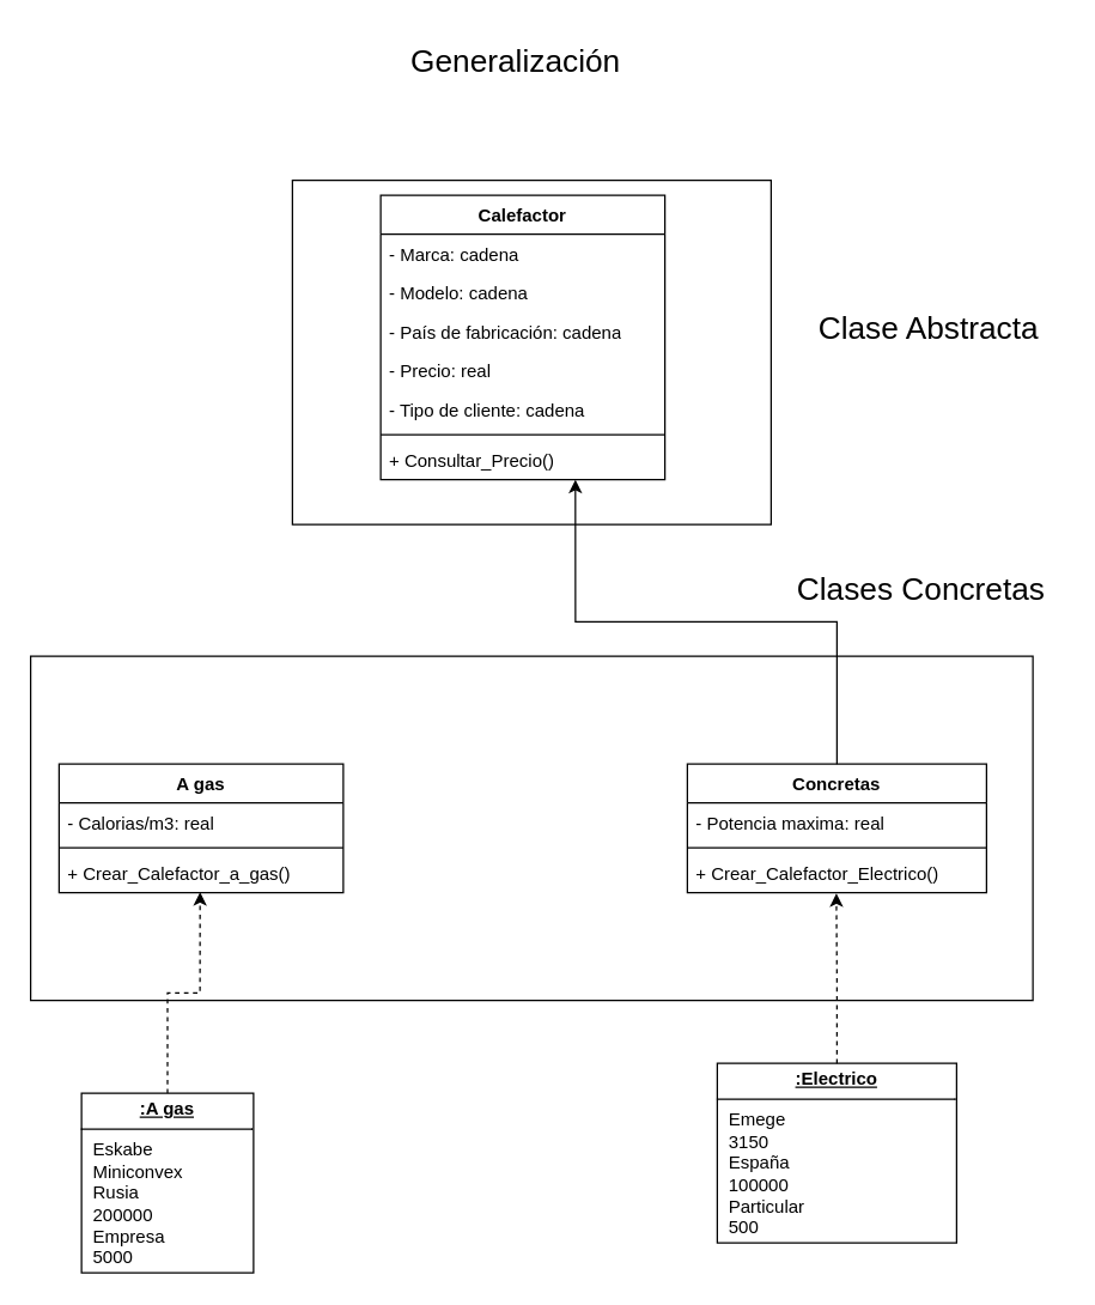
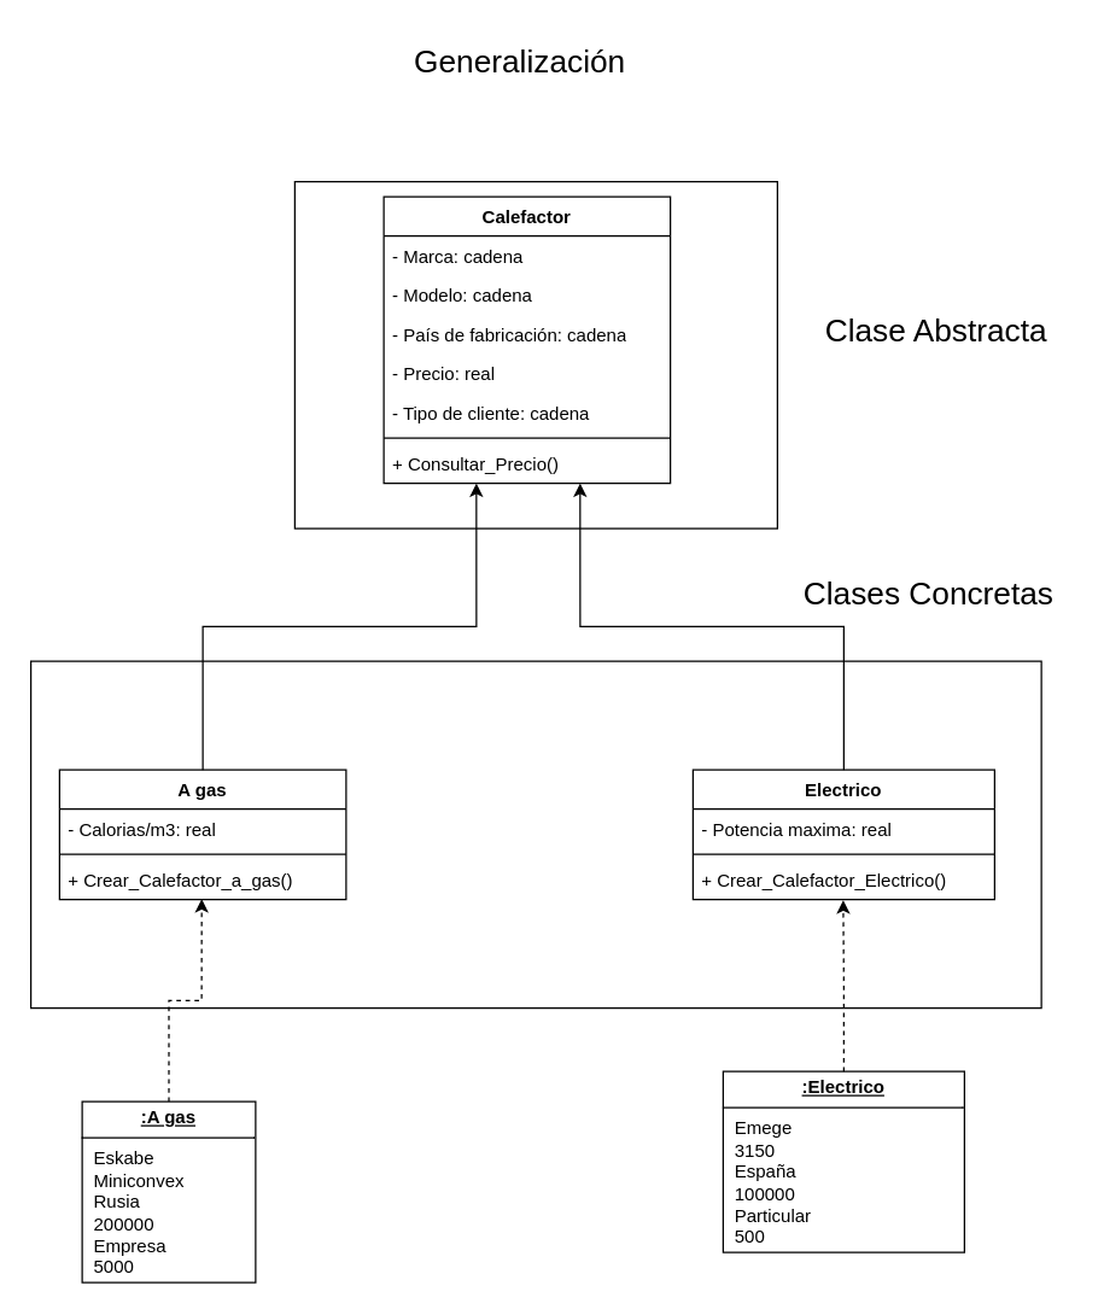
  <mxCell id="0" />
  <mxCell id="1" parent="0" />
  <mxCell id="2" value="A gas" style="swimlane;fontStyle=1;align=center;verticalAlign=top;childLayout=stackLayout;horizontal=1;startSize=26;horizontalStack=0;resizeParent=1;resizeParentMax=0;resizeLast=0;collapsible=1;marginBottom=0;whiteSpace=wrap;html=1;" vertex="1" parent="1"><mxGeometry x="39" y="510" width="190" height="86" as="geometry" /></mxCell>
  <mxCell id="3" value="- Calorias/m3: real" style="text;strokeColor=none;fillColor=none;align=left;verticalAlign=top;spacingLeft=4;spacingRight=4;overflow=hidden;rotatable=0;points=[[0,0.5],[1,0.5]];portConstraint=eastwest;whiteSpace=wrap;html=1;" vertex="1" parent="2"><mxGeometry y="26" width="190" height="26" as="geometry" /></mxCell>
  <mxCell id="4" value="" style="line;strokeWidth=1;fillColor=none;align=left;verticalAlign=middle;spacingTop=-1;spacingLeft=3;spacingRight=3;rotatable=0;labelPosition=right;points=[];portConstraint=eastwest;strokeColor=inherit;" vertex="1" parent="2"><mxGeometry y="52" width="190" height="8" as="geometry" /></mxCell>
  <mxCell id="5" value="+ Crear_Calefactor_a_gas()" style="text;strokeColor=none;fillColor=none;align=left;verticalAlign=top;spacingLeft=4;spacingRight=4;overflow=hidden;rotatable=0;points=[[0,0.5],[1,0.5]];portConstraint=eastwest;whiteSpace=wrap;html=1;" vertex="1" parent="2"><mxGeometry y="60" width="190" height="26" as="geometry" /></mxCell>
- <mxCell id="6" value="Concretas" style="swimlane;fontStyle=1;align=center;verticalAlign=top;childLayout=stackLayout;horizontal=1;startSize=26;horizontalStack=0;resizeParent=1;resizeParentMax=0;resizeLast=0;collapsible=1;marginBottom=0;whiteSpace=wrap;html=1;" vertex="1" parent="1"><mxGeometry x="459" y="510" width="200" height="86" as="geometry" /></mxCell>
+ <mxCell id="6" value="Electrico" style="swimlane;fontStyle=1;align=center;verticalAlign=top;childLayout=stackLayout;horizontal=1;startSize=26;horizontalStack=0;resizeParent=1;resizeParentMax=0;resizeLast=0;collapsible=1;marginBottom=0;whiteSpace=wrap;html=1;" vertex="1" parent="1"><mxGeometry x="459" y="510" width="200" height="86" as="geometry" /></mxCell>
  <mxCell id="7" value="- Potencia maxima: real" style="text;strokeColor=none;fillColor=none;align=left;verticalAlign=top;spacingLeft=4;spacingRight=4;overflow=hidden;rotatable=0;points=[[0,0.5],[1,0.5]];portConstraint=eastwest;whiteSpace=wrap;html=1;" vertex="1" parent="6"><mxGeometry y="26" width="200" height="26" as="geometry" /></mxCell>
  <mxCell id="8" value="" style="line;strokeWidth=1;fillColor=none;align=left;verticalAlign=middle;spacingTop=-1;spacingLeft=3;spacingRight=3;rotatable=0;labelPosition=right;points=[];portConstraint=eastwest;strokeColor=inherit;" vertex="1" parent="6"><mxGeometry y="52" width="200" height="8" as="geometry" /></mxCell>
  <mxCell id="9" value="+ Crear_Calefactor_Electrico()" style="text;strokeColor=none;fillColor=none;align=left;verticalAlign=top;spacingLeft=4;spacingRight=4;overflow=hidden;rotatable=0;points=[[0,0.5],[1,0.5]];portConstraint=eastwest;whiteSpace=wrap;html=1;" vertex="1" parent="6"><mxGeometry y="60" width="200" height="26" as="geometry" /></mxCell>
  <mxCell id="10" value="Calefactor" style="swimlane;fontStyle=1;align=center;verticalAlign=top;childLayout=stackLayout;horizontal=1;startSize=26;horizontalStack=0;resizeParent=1;resizeParentMax=0;resizeLast=0;collapsible=1;marginBottom=0;whiteSpace=wrap;html=1;" vertex="1" parent="1"><mxGeometry x="254" y="130" width="190" height="190" as="geometry" /></mxCell>
  <mxCell id="11" value="- Marca: cadena" style="text;strokeColor=none;fillColor=none;align=left;verticalAlign=top;spacingLeft=4;spacingRight=4;overflow=hidden;rotatable=0;points=[[0,0.5],[1,0.5]];portConstraint=eastwest;whiteSpace=wrap;html=1;" vertex="1" parent="10"><mxGeometry y="26" width="190" height="26" as="geometry" /></mxCell>
  <mxCell id="12" value="- Modelo: cadena" style="text;strokeColor=none;fillColor=none;align=left;verticalAlign=top;spacingLeft=4;spacingRight=4;overflow=hidden;rotatable=0;points=[[0,0.5],[1,0.5]];portConstraint=eastwest;whiteSpace=wrap;html=1;" vertex="1" parent="10"><mxGeometry y="52" width="190" height="26" as="geometry" /></mxCell>
  <mxCell id="13" value="- País de fabricación: cadena" style="text;strokeColor=none;fillColor=none;align=left;verticalAlign=top;spacingLeft=4;spacingRight=4;overflow=hidden;rotatable=0;points=[[0,0.5],[1,0.5]];portConstraint=eastwest;whiteSpace=wrap;html=1;" vertex="1" parent="10"><mxGeometry y="78" width="190" height="26" as="geometry" /></mxCell>
  <mxCell id="14" value="- Precio: real" style="text;strokeColor=none;fillColor=none;align=left;verticalAlign=top;spacingLeft=4;spacingRight=4;overflow=hidden;rotatable=0;points=[[0,0.5],[1,0.5]];portConstraint=eastwest;whiteSpace=wrap;html=1;" vertex="1" parent="10"><mxGeometry y="104" width="190" height="26" as="geometry" /></mxCell>
  <mxCell id="15" value="- Tipo de cliente: cadena" style="text;strokeColor=none;fillColor=none;align=left;verticalAlign=top;spacingLeft=4;spacingRight=4;overflow=hidden;rotatable=0;points=[[0,0.5],[1,0.5]];portConstraint=eastwest;whiteSpace=wrap;html=1;" vertex="1" parent="10"><mxGeometry y="130" width="190" height="26" as="geometry" /></mxCell>
  <mxCell id="16" value="" style="line;strokeWidth=1;fillColor=none;align=left;verticalAlign=middle;spacingTop=-1;spacingLeft=3;spacingRight=3;rotatable=0;labelPosition=right;points=[];portConstraint=eastwest;strokeColor=inherit;" vertex="1" parent="10"><mxGeometry y="156" width="190" height="8" as="geometry" /></mxCell>
  <mxCell id="17" value="+ Consultar_Precio()" style="text;strokeColor=none;fillColor=none;align=left;verticalAlign=top;spacingLeft=4;spacingRight=4;overflow=hidden;rotatable=0;points=[[0,0.5],[1,0.5]];portConstraint=eastwest;whiteSpace=wrap;html=1;" vertex="1" parent="10"><mxGeometry y="164" width="190" height="26" as="geometry" /></mxCell>
  <mxCell id="18" style="edgeStyle=orthogonalEdgeStyle;rounded=0;orthogonalLoop=1;jettySize=auto;html=1;exitX=0.5;exitY=0;exitDx=0;exitDy=0;entryX=0.685;entryY=1;entryDx=0;entryDy=0;entryPerimeter=0;" edge="1" parent="1" source="6" target="17"><mxGeometry relative="1" as="geometry" /></mxCell>
+ <mxCell id="19" style="edgeStyle=orthogonalEdgeStyle;rounded=0;orthogonalLoop=1;jettySize=auto;html=1;exitX=0.5;exitY=0;exitDx=0;exitDy=0;entryX=0.323;entryY=1;entryDx=0;entryDy=0;entryPerimeter=0;" edge="1" parent="1" source="2" target="17"><mxGeometry relative="1" as="geometry" /></mxCell>
  <mxCell id="20" value="" style="rounded=0;whiteSpace=wrap;html=1;fillColor=none;" vertex="1" parent="1"><mxGeometry x="195" y="120" width="320" height="230" as="geometry" /></mxCell>
  <mxCell id="21" value="" style="rounded=0;whiteSpace=wrap;html=1;fillColor=none;" vertex="1" parent="1"><mxGeometry x="20" y="438" width="670" height="230" as="geometry" /></mxCell>
  <mxCell id="22" value="Clase Abstracta" style="text;html=1;align=center;verticalAlign=middle;resizable=0;points=[];autosize=1;strokeColor=none;fillColor=none;fontSize=21;" vertex="1" parent="1"><mxGeometry x="535" y="198" width="170" height="40" as="geometry" /></mxCell>
  <mxCell id="23" value="Clases Concretas" style="text;html=1;align=center;verticalAlign=middle;resizable=0;points=[];autosize=1;strokeColor=none;fillColor=none;fontSize=21;" vertex="1" parent="1"><mxGeometry x="520" y="373" width="190" height="40" as="geometry" /></mxCell>
  <mxCell id="24" style="edgeStyle=orthogonalEdgeStyle;rounded=0;orthogonalLoop=1;jettySize=auto;html=1;exitX=0.5;exitY=0;exitDx=0;exitDy=0;entryX=0.496;entryY=0.986;entryDx=0;entryDy=0;entryPerimeter=0;dashed=1;" edge="1" parent="1" source="25" target="5"><mxGeometry relative="1" as="geometry"><mxPoint x="215" y="700" as="targetPoint" /></mxGeometry></mxCell>
  <mxCell id="25" value="&lt;p style=&quot;margin:0px;margin-top:4px;text-align:center;text-decoration:underline;&quot;&gt;&lt;b&gt;:A gas&lt;/b&gt;&lt;/p&gt;&lt;hr size=&quot;1&quot; style=&quot;border-style:solid;&quot;&gt;&lt;p style=&quot;margin:0px;margin-left:8px;&quot;&gt;Eskabe&lt;br&gt;Miniconvex&lt;br&gt;Rusia&lt;/p&gt;&lt;p style=&quot;margin:0px;margin-left:8px;&quot;&gt;200000&lt;/p&gt;&lt;p style=&quot;margin:0px;margin-left:8px;&quot;&gt;Empresa&lt;/p&gt;&lt;p style=&quot;margin:0px;margin-left:8px;&quot;&gt;5000&lt;/p&gt;" style="verticalAlign=top;align=left;overflow=fill;html=1;whiteSpace=wrap;" vertex="1" parent="1"><mxGeometry x="54" y="730" width="115" height="120" as="geometry" /></mxCell>
  <mxCell id="26" value="&lt;p style=&quot;margin:0px;margin-top:4px;text-align:center;text-decoration:underline;&quot;&gt;&lt;b&gt;:Electrico&lt;/b&gt;&lt;/p&gt;&lt;hr size=&quot;1&quot; style=&quot;border-style:solid;&quot;&gt;&lt;p style=&quot;margin:0px;margin-left:8px;&quot;&gt;Emege&lt;/p&gt;&lt;p style=&quot;margin:0px;margin-left:8px;&quot;&gt;3150&lt;/p&gt;&lt;p style=&quot;margin:0px;margin-left:8px;&quot;&gt;España&lt;/p&gt;&lt;p style=&quot;margin:0px;margin-left:8px;&quot;&gt;100000&lt;/p&gt;&lt;p style=&quot;margin:0px;margin-left:8px;&quot;&gt;Particular&lt;/p&gt;&lt;p style=&quot;margin:0px;margin-left:8px;&quot;&gt;500&lt;/p&gt;" style="verticalAlign=top;align=left;overflow=fill;html=1;whiteSpace=wrap;" vertex="1" parent="1"><mxGeometry x="479" y="710" width="160" height="120" as="geometry" /></mxCell>
  <mxCell id="27" style="edgeStyle=orthogonalEdgeStyle;rounded=0;orthogonalLoop=1;jettySize=auto;html=1;exitX=0.5;exitY=0;exitDx=0;exitDy=0;entryX=0.498;entryY=1.018;entryDx=0;entryDy=0;entryPerimeter=0;dashed=1;" edge="1" parent="1" source="26" target="9"><mxGeometry relative="1" as="geometry" /></mxCell>
  <mxCell id="28" value="Generalización" style="text;html=1;align=center;verticalAlign=middle;resizable=0;points=[];autosize=1;strokeColor=none;fillColor=none;fontSize=21;" vertex="1" parent="1"><mxGeometry x="264" width="160" height="40" as="geometry" y="20" /></mxCell>
